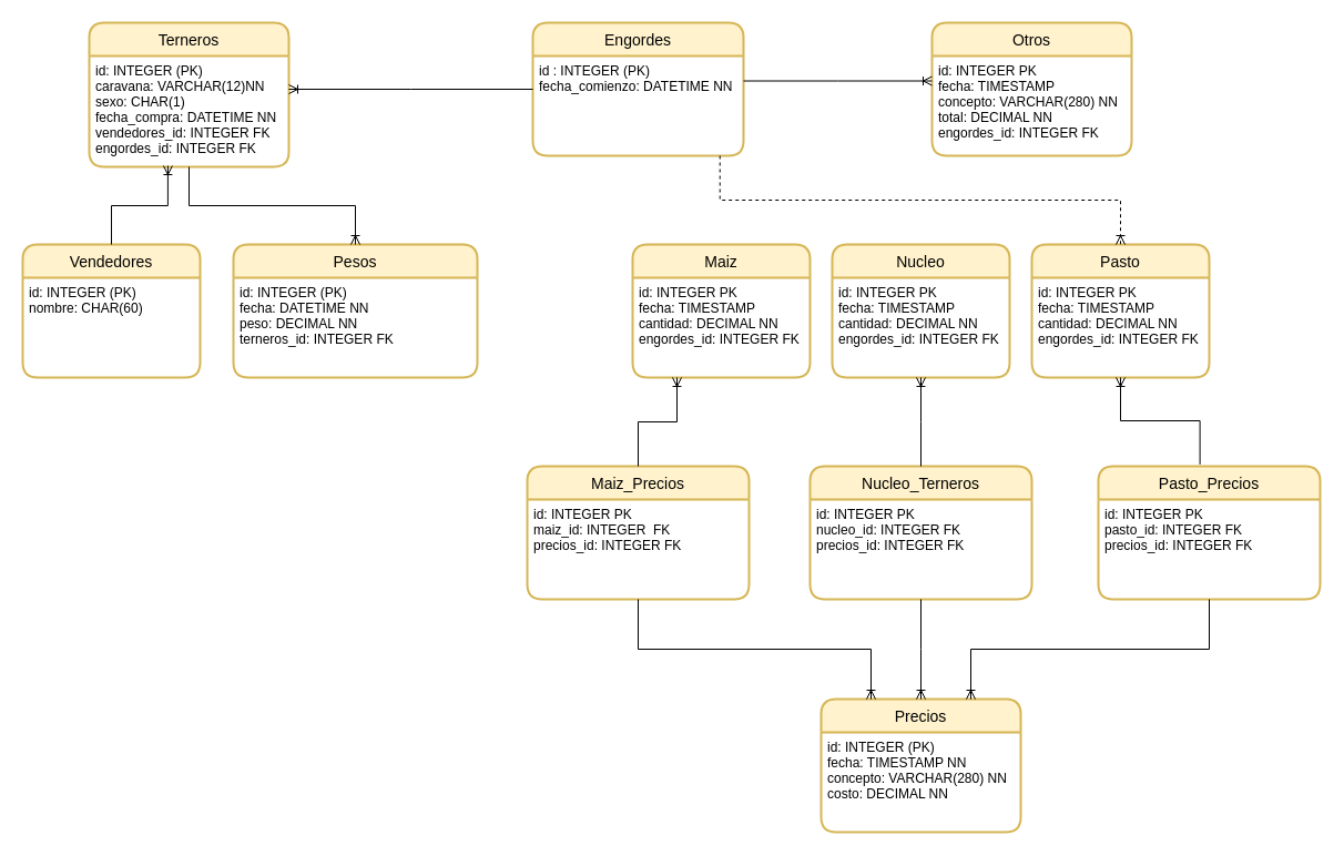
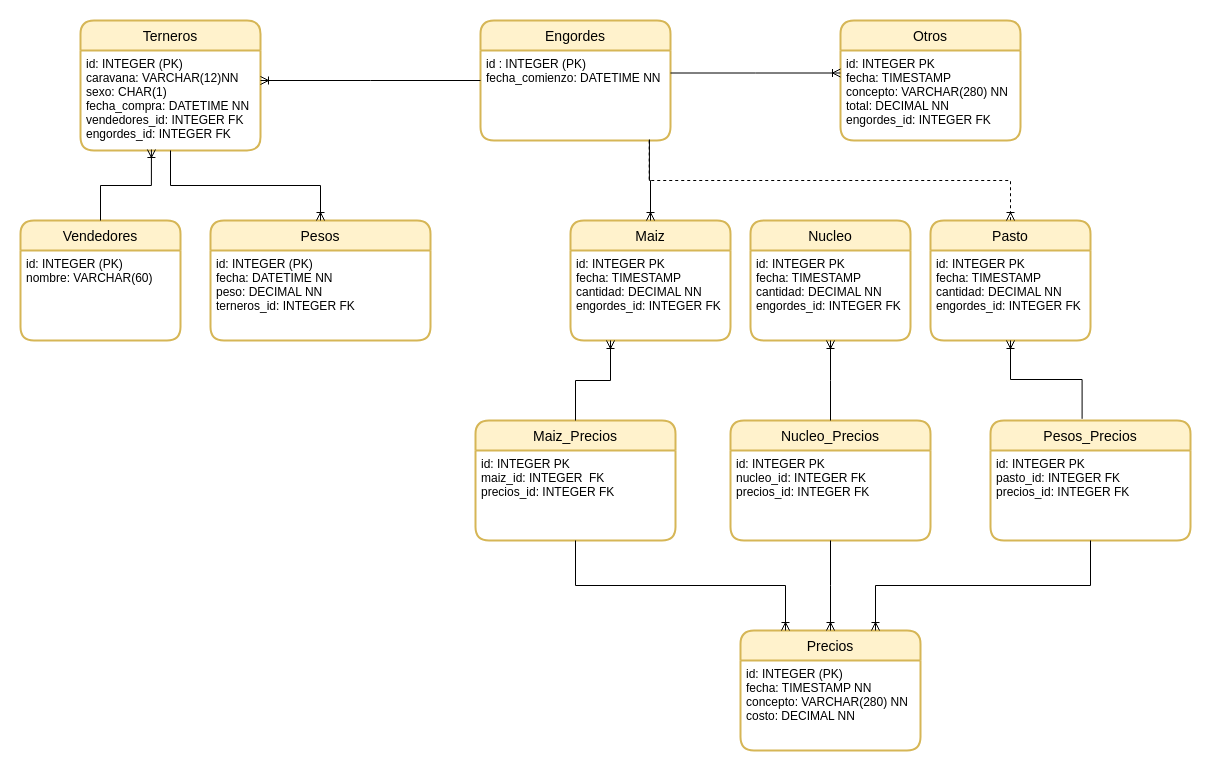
  <mxCell id="0" />
  <mxCell id="1" parent="0" />
  <mxCell id="2" value="Terneros" style="swimlane;childLayout=stackLayout;horizontal=1;startSize=30;horizontalStack=0;rounded=1;fontSize=14;fontStyle=0;strokeWidth=2;resizeParent=0;resizeLast=1;shadow=0;dashed=0;align=center;fillColor=#fff2cc;strokeColor=#d6b656;" parent="1" vertex="1"><mxGeometry x="80" y="20" width="180" height="130" as="geometry" /></mxCell>
  <mxCell id="3" value="id: INTEGER (PK)&#10;caravana: VARCHAR(12)NN &#10;sexo: CHAR(1)&#10;fecha_compra: DATETIME NN&#10;vendedores_id: INTEGER FK&#10;engordes_id: INTEGER FK" style="align=left;strokeColor=none;fillColor=none;spacingLeft=4;fontSize=12;verticalAlign=top;resizable=0;rotatable=0;part=1;" parent="2" vertex="1"><mxGeometry y="30" width="180" height="100" as="geometry" /></mxCell>
  <mxCell id="4" value="Engordes" style="swimlane;childLayout=stackLayout;horizontal=1;startSize=30;horizontalStack=0;rounded=1;fontSize=14;fontStyle=0;strokeWidth=2;resizeParent=0;resizeLast=1;shadow=0;dashed=0;align=center;fillColor=#fff2cc;strokeColor=#d6b656;" parent="1" vertex="1"><mxGeometry x="480" y="20" width="190" height="120" as="geometry" /></mxCell>
  <mxCell id="5" value="id : INTEGER (PK)&#10;fecha_comienzo: DATETIME NN&#10;" style="align=left;strokeColor=none;fillColor=none;spacingLeft=4;fontSize=12;verticalAlign=top;resizable=0;rotatable=0;part=1;" parent="4" vertex="1"><mxGeometry y="30" width="190" height="90" as="geometry" /></mxCell>
  <mxCell id="6" value="Vendedores" style="swimlane;childLayout=stackLayout;horizontal=1;startSize=30;horizontalStack=0;rounded=1;fontSize=14;fontStyle=0;strokeWidth=2;resizeParent=0;resizeLast=1;shadow=0;dashed=0;align=center;fillColor=#fff2cc;strokeColor=#d6b656;" parent="1" vertex="1"><mxGeometry x="20" y="220" width="160" height="120" as="geometry" /></mxCell>
- <mxCell id="7" value="id: INTEGER (PK)&#10;nombre: CHAR(60)&#10;" style="align=left;strokeColor=none;fillColor=none;spacingLeft=4;fontSize=12;verticalAlign=top;resizable=0;rotatable=0;part=1;" parent="6" vertex="1"><mxGeometry y="30" width="160" height="90" as="geometry" /></mxCell>
+ <mxCell id="7" value="id: INTEGER (PK)&#10;nombre: VARCHAR(60)&#10;" style="align=left;strokeColor=none;fillColor=none;spacingLeft=4;fontSize=12;verticalAlign=top;resizable=0;rotatable=0;part=1;" parent="6" vertex="1"><mxGeometry y="30" width="160" height="90" as="geometry" /></mxCell>
  <mxCell id="8" value="Pesos" style="swimlane;childLayout=stackLayout;horizontal=1;startSize=30;horizontalStack=0;rounded=1;fontSize=14;fontStyle=0;strokeWidth=2;resizeParent=0;resizeLast=1;shadow=0;dashed=0;align=center;fillColor=#fff2cc;strokeColor=#d6b656;" parent="1" vertex="1"><mxGeometry x="210" y="220" width="220" height="120" as="geometry" /></mxCell>
  <mxCell id="9" value="id: INTEGER (PK)&#10;fecha: DATETIME NN&#10;peso: DECIMAL NN&#10;terneros_id: INTEGER FK" style="align=left;strokeColor=none;fillColor=none;spacingLeft=4;fontSize=12;verticalAlign=top;resizable=0;rotatable=0;part=1;" parent="8" vertex="1"><mxGeometry y="30" width="220" height="90" as="geometry" /></mxCell>
  <mxCell id="10" value="Otros" style="swimlane;childLayout=stackLayout;horizontal=1;startSize=30;horizontalStack=0;rounded=1;fontSize=14;fontStyle=0;strokeWidth=2;resizeParent=0;resizeLast=1;shadow=0;dashed=0;align=center;fillColor=#fff2cc;strokeColor=#d6b656;" parent="1" vertex="1"><mxGeometry x="840" y="20" width="180" height="120" as="geometry" /></mxCell>
  <mxCell id="11" value="id: INTEGER PK&#10;fecha: TIMESTAMP &#10;concepto: VARCHAR(280) NN&#10;total: DECIMAL NN&#10;engordes_id: INTEGER FK" style="align=left;strokeColor=none;fillColor=none;spacingLeft=4;fontSize=12;verticalAlign=top;resizable=0;rotatable=0;part=1;" parent="10" vertex="1"><mxGeometry y="30" width="180" height="90" as="geometry" /></mxCell>
  <mxCell id="12" value="Maiz" style="swimlane;childLayout=stackLayout;horizontal=1;startSize=30;horizontalStack=0;rounded=1;fontSize=14;fontStyle=0;strokeWidth=2;resizeParent=0;resizeLast=1;shadow=0;dashed=0;align=center;fillColor=#fff2cc;strokeColor=#d6b656;" parent="1" vertex="1"><mxGeometry x="570" y="220" width="160" height="120" as="geometry" /></mxCell>
  <mxCell id="13" value="id: INTEGER PK&#10;fecha: TIMESTAMP &#10;cantidad: DECIMAL NN&#10;engordes_id: INTEGER FK" style="align=left;strokeColor=none;fillColor=none;spacingLeft=4;fontSize=12;verticalAlign=top;resizable=0;rotatable=0;part=1;" parent="12" vertex="1"><mxGeometry y="30" width="160" height="90" as="geometry" /></mxCell>
  <mxCell id="14" value="Nucleo" style="swimlane;childLayout=stackLayout;horizontal=1;startSize=30;horizontalStack=0;rounded=1;fontSize=14;fontStyle=0;strokeWidth=2;resizeParent=0;resizeLast=1;shadow=0;dashed=0;align=center;fillColor=#fff2cc;strokeColor=#d6b656;" parent="1" vertex="1"><mxGeometry x="750" y="220" width="160" height="120" as="geometry" /></mxCell>
  <mxCell id="15" value="id: INTEGER PK&#10;fecha: TIMESTAMP &#10;cantidad: DECIMAL NN&#10;engordes_id: INTEGER FK" style="align=left;strokeColor=none;fillColor=none;spacingLeft=4;fontSize=12;verticalAlign=top;resizable=0;rotatable=0;part=1;" parent="14" vertex="1"><mxGeometry y="30" width="160" height="90" as="geometry" /></mxCell>
  <mxCell id="16" value="Pasto" style="swimlane;childLayout=stackLayout;horizontal=1;startSize=30;horizontalStack=0;rounded=1;fontSize=14;fontStyle=0;strokeWidth=2;resizeParent=0;resizeLast=1;shadow=0;dashed=0;align=center;fillColor=#fff2cc;strokeColor=#d6b656;" parent="1" vertex="1"><mxGeometry x="930" y="220" width="160" height="120" as="geometry" /></mxCell>
  <mxCell id="17" value="id: INTEGER PK&#10;fecha: TIMESTAMP &#10;cantidad: DECIMAL NN&#10;engordes_id: INTEGER FK" style="align=left;strokeColor=none;fillColor=none;spacingLeft=4;fontSize=12;verticalAlign=top;resizable=0;rotatable=0;part=1;" parent="16" vertex="1"><mxGeometry y="30" width="160" height="90" as="geometry" /></mxCell>
  <mxCell id="18" value="Precios" style="swimlane;childLayout=stackLayout;horizontal=1;startSize=30;horizontalStack=0;rounded=1;fontSize=14;fontStyle=0;strokeWidth=2;resizeParent=0;resizeLast=1;shadow=0;dashed=0;align=center;fillColor=#fff2cc;strokeColor=#d6b656;" parent="1" vertex="1"><mxGeometry x="740" y="630" width="180" height="120" as="geometry" /></mxCell>
  <mxCell id="19" value="id: INTEGER (PK)&#10;fecha: TIMESTAMP NN&#10;concepto: VARCHAR(280) NN&#10;costo: DECIMAL NN" style="align=left;strokeColor=none;fillColor=none;spacingLeft=4;fontSize=12;verticalAlign=top;resizable=0;rotatable=0;part=1;" parent="18" vertex="1"><mxGeometry y="30" width="180" height="90" as="geometry" /></mxCell>
  <mxCell id="20" value="" style="edgeStyle=orthogonalEdgeStyle;fontSize=12;html=1;endArrow=ERoneToMany;rounded=0;exitX=0.5;exitY=0;exitDx=0;exitDy=0;entryX=0.394;entryY=0.99;entryDx=0;entryDy=0;entryPerimeter=0;" parent="1" source="6" target="3" edge="1"><mxGeometry width="100" height="100" relative="1" as="geometry"><mxPoint x="260" y="290" as="sourcePoint" /><mxPoint x="156" y="141" as="targetPoint" /></mxGeometry></mxCell>
  <mxCell id="21" value="" style="edgeStyle=elbowEdgeStyle;fontSize=12;html=1;endArrow=ERoneToMany;rounded=0;exitX=0;exitY=0.5;exitDx=0;exitDy=0;" parent="1" source="4" edge="1"><mxGeometry width="100" height="100" relative="1" as="geometry"><mxPoint x="380" y="-10" as="sourcePoint" /><mxPoint x="260" y="80" as="targetPoint" /></mxGeometry></mxCell>
  <mxCell id="22" value="" style="edgeStyle=orthogonalEdgeStyle;fontSize=12;html=1;endArrow=ERoneToMany;rounded=0;exitX=0.5;exitY=1;exitDx=0;exitDy=0;entryX=0.5;entryY=0;entryDx=0;entryDy=0;" parent="1" source="3" target="8" edge="1"><mxGeometry width="100" height="100" relative="1" as="geometry"><mxPoint x="410" y="60" as="sourcePoint" /><mxPoint x="310" y="160" as="targetPoint" /></mxGeometry></mxCell>
+ <mxCell id="23" value="" style="edgeStyle=elbowEdgeStyle;fontSize=12;html=1;endArrow=ERoneToMany;elbow=vertical;rounded=0;entryX=0.5;entryY=0;entryDx=0;entryDy=0;exitX=0.889;exitY=0.989;exitDx=0;exitDy=0;exitPerimeter=0;" parent="1" source="5" target="12" edge="1"><mxGeometry width="100" height="100" relative="1" as="geometry"><mxPoint x="590" y="170" as="sourcePoint" /><mxPoint x="660" y="230" as="targetPoint" /></mxGeometry></mxCell>
  <mxCell id="24" value="" style="edgeStyle=elbowEdgeStyle;fontSize=12;html=1;endArrow=ERoneToMany;elbow=vertical;rounded=0;entryX=0.5;entryY=0;entryDx=0;entryDy=0;exitX=0.888;exitY=1;exitDx=0;exitDy=0;exitPerimeter=0;dashed=1;" parent="1" source="5" target="16" edge="1"><mxGeometry width="100" height="100" relative="1" as="geometry"><mxPoint x="650" y="140" as="sourcePoint" /><mxPoint x="1011.32" y="188.65" as="targetPoint" /><Array as="points"><mxPoint x="720" y="180" /><mxPoint x="830" y="170" /><mxPoint x="820" y="170" /></Array></mxGeometry></mxCell>
  <mxCell id="25" value="" style="edgeStyle=elbowEdgeStyle;fontSize=12;html=1;endArrow=ERoneToMany;rounded=0;exitX=1;exitY=0.25;exitDx=0;exitDy=0;entryX=0;entryY=0.25;entryDx=0;entryDy=0;" parent="1" source="5" target="11" edge="1"><mxGeometry width="100" height="100" relative="1" as="geometry"><mxPoint x="710" y="100" as="sourcePoint" /><mxPoint x="810" y="0" as="targetPoint" /></mxGeometry></mxCell>
  <mxCell id="26" value="Maiz_Precios" style="swimlane;childLayout=stackLayout;horizontal=1;startSize=30;horizontalStack=0;rounded=1;fontSize=14;fontStyle=0;strokeWidth=2;resizeParent=0;resizeLast=1;shadow=0;dashed=0;align=center;fillColor=#fff2cc;strokeColor=#d6b656;" parent="1" vertex="1"><mxGeometry x="475" y="420" width="200" height="120" as="geometry" /></mxCell>
  <mxCell id="27" value="id: INTEGER PK&#10;maiz_id: INTEGER  FK&#10;precios_id: INTEGER FK" style="align=left;strokeColor=none;fillColor=none;spacingLeft=4;fontSize=12;verticalAlign=top;resizable=0;rotatable=0;part=1;" parent="26" vertex="1"><mxGeometry y="30" width="200" height="90" as="geometry" /></mxCell>
- <mxCell id="28" value="Nucleo_Terneros" style="swimlane;childLayout=stackLayout;horizontal=1;startSize=30;horizontalStack=0;rounded=1;fontSize=14;fontStyle=0;strokeWidth=2;resizeParent=0;resizeLast=1;shadow=0;dashed=0;align=center;fillColor=#fff2cc;strokeColor=#d6b656;" parent="1" vertex="1"><mxGeometry x="730" y="420" width="200" height="120" as="geometry" /></mxCell>
+ <mxCell id="28" value="Nucleo_Precios" style="swimlane;childLayout=stackLayout;horizontal=1;startSize=30;horizontalStack=0;rounded=1;fontSize=14;fontStyle=0;strokeWidth=2;resizeParent=0;resizeLast=1;shadow=0;dashed=0;align=center;fillColor=#fff2cc;strokeColor=#d6b656;" parent="1" vertex="1"><mxGeometry x="730" y="420" width="200" height="120" as="geometry" /></mxCell>
  <mxCell id="29" value="id: INTEGER PK&#10;nucleo_id: INTEGER FK&#10;precios_id: INTEGER FK" style="align=left;strokeColor=none;fillColor=none;spacingLeft=4;fontSize=12;verticalAlign=top;resizable=0;rotatable=0;part=1;" parent="28" vertex="1"><mxGeometry y="30" width="200" height="90" as="geometry" /></mxCell>
- <mxCell id="30" value="Pasto_Precios" style="swimlane;childLayout=stackLayout;horizontal=1;startSize=30;horizontalStack=0;rounded=1;fontSize=14;fontStyle=0;strokeWidth=2;resizeParent=0;resizeLast=1;shadow=0;dashed=0;align=center;fillColor=#fff2cc;strokeColor=#d6b656;" parent="1" vertex="1"><mxGeometry x="990" y="420" width="200" height="120" as="geometry" /></mxCell>
+ <mxCell id="30" value="Pesos_Precios" style="swimlane;childLayout=stackLayout;horizontal=1;startSize=30;horizontalStack=0;rounded=1;fontSize=14;fontStyle=0;strokeWidth=2;resizeParent=0;resizeLast=1;shadow=0;dashed=0;align=center;fillColor=#fff2cc;strokeColor=#d6b656;" parent="1" vertex="1"><mxGeometry x="990" y="420" width="200" height="120" as="geometry" /></mxCell>
  <mxCell id="31" value="id: INTEGER PK&#10;pasto_id: INTEGER FK&#10;precios_id: INTEGER FK" style="align=left;strokeColor=none;fillColor=none;spacingLeft=4;fontSize=12;verticalAlign=top;resizable=0;rotatable=0;part=1;" parent="30" vertex="1"><mxGeometry y="30" width="200" height="90" as="geometry" /></mxCell>
  <mxCell id="32" value="" style="edgeStyle=elbowEdgeStyle;fontSize=12;html=1;endArrow=ERoneToMany;rounded=0;elbow=vertical;entryX=0.25;entryY=1;entryDx=0;entryDy=0;exitX=0.5;exitY=0;exitDx=0;exitDy=0;" parent="1" source="26" target="13" edge="1"><mxGeometry width="100" height="100" relative="1" as="geometry"><mxPoint x="560" y="440" as="sourcePoint" /><mxPoint x="660" y="340" as="targetPoint" /></mxGeometry></mxCell>
  <mxCell id="33" value="" style="edgeStyle=elbowEdgeStyle;fontSize=12;html=1;endArrow=ERoneToMany;rounded=0;elbow=vertical;exitX=0.5;exitY=0;exitDx=0;exitDy=0;" parent="1" source="28" target="15" edge="1"><mxGeometry width="100" height="100" relative="1" as="geometry"><mxPoint x="790" y="430" as="sourcePoint" /><mxPoint x="825" y="350" as="targetPoint" /></mxGeometry></mxCell>
  <mxCell id="34" value="" style="edgeStyle=elbowEdgeStyle;fontSize=12;html=1;endArrow=ERoneToMany;rounded=0;elbow=vertical;entryX=0.5;entryY=1;entryDx=0;entryDy=0;exitX=0.458;exitY=-0.014;exitDx=0;exitDy=0;exitPerimeter=0;" parent="1" source="30" target="17" edge="1"><mxGeometry width="100" height="100" relative="1" as="geometry"><mxPoint x="1010" y="390" as="sourcePoint" /><mxPoint x="1045" y="310" as="targetPoint" /></mxGeometry></mxCell>
  <mxCell id="35" value="" style="edgeStyle=elbowEdgeStyle;fontSize=12;html=1;endArrow=ERoneToMany;rounded=0;elbow=vertical;entryX=0.25;entryY=0;entryDx=0;entryDy=0;exitX=0.5;exitY=1;exitDx=0;exitDy=0;" parent="1" source="27" target="18" edge="1"><mxGeometry width="100" height="100" relative="1" as="geometry"><mxPoint x="625" y="530" as="sourcePoint" /><mxPoint x="590" y="610" as="targetPoint" /></mxGeometry></mxCell>
  <mxCell id="36" value="" style="edgeStyle=elbowEdgeStyle;fontSize=12;html=1;endArrow=ERoneToMany;rounded=0;elbow=vertical;entryX=0.5;entryY=0;entryDx=0;entryDy=0;exitX=0.5;exitY=1;exitDx=0;exitDy=0;" parent="1" source="29" target="18" edge="1"><mxGeometry width="100" height="100" relative="1" as="geometry"><mxPoint x="875" y="500" as="sourcePoint" /><mxPoint x="840" y="580" as="targetPoint" /></mxGeometry></mxCell>
  <mxCell id="37" value="" style="edgeStyle=elbowEdgeStyle;fontSize=12;html=1;endArrow=ERoneToMany;rounded=0;elbow=vertical;entryX=0.75;entryY=0;entryDx=0;entryDy=0;exitX=0.5;exitY=1;exitDx=0;exitDy=0;" parent="1" source="31" target="18" edge="1"><mxGeometry width="100" height="100" relative="1" as="geometry"><mxPoint x="1105" y="520" as="sourcePoint" /><mxPoint x="1070" y="600" as="targetPoint" /></mxGeometry></mxCell>
